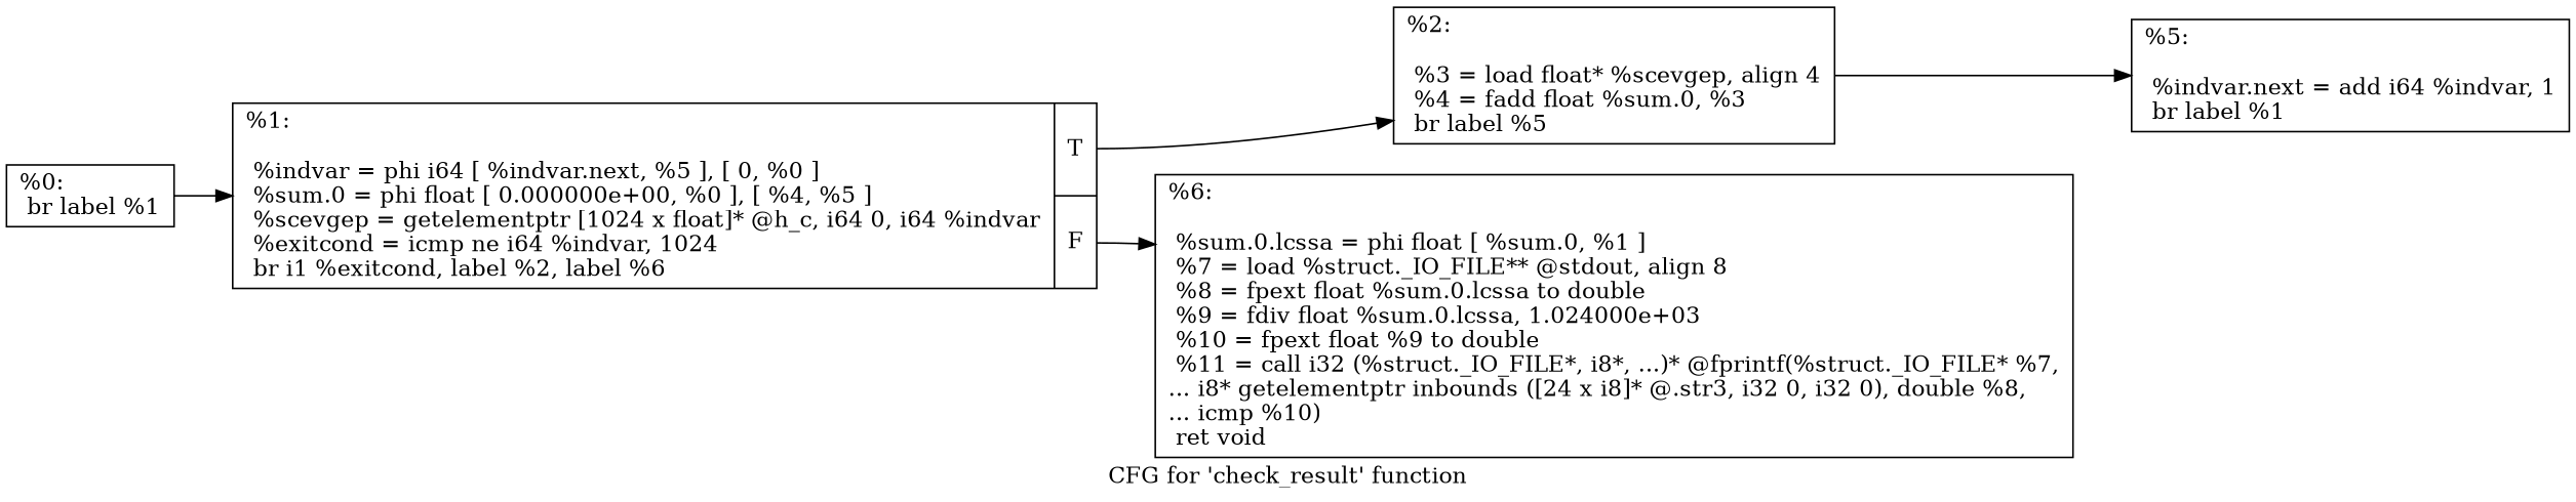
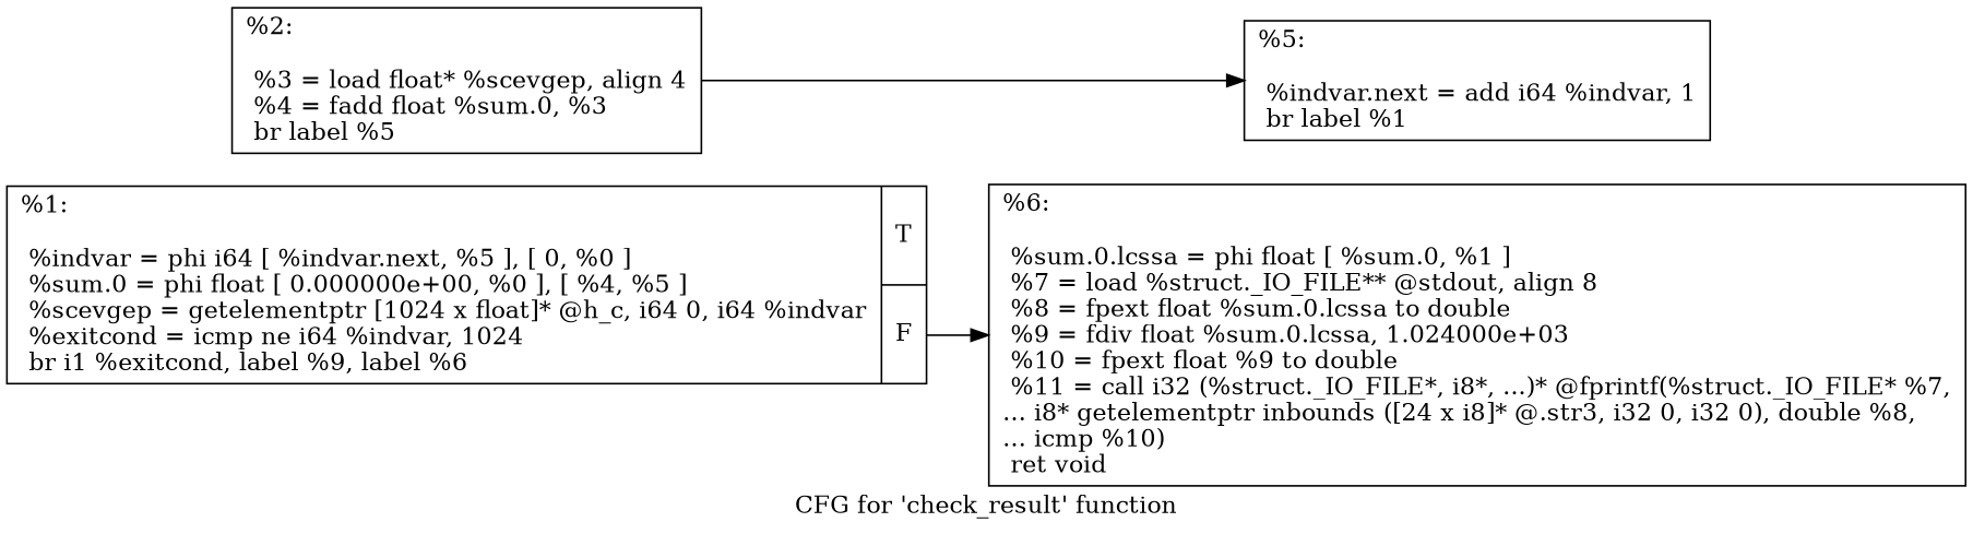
  digraph {
    label="CFG for 'check_result' function"
    rankdir=LR
    node [shape=record]
-   n1 [label="{%0:\l  br label %1\l}"]
-   n2 [label="{%1:\l\l  %indvar = phi i64 [ %indvar.next, %5 ], [ 0, %0 ]\l  %sum.0 = phi float [ 0.000000e+00, %0 ], [ %4, %5 ]\l  %scevgep = getelementptr [1024 x float]* @h_c, i64 0, i64 %indvar\l  %exitcond = icmp ne i64 %indvar, 1024\l  br i1 %exitcond, label %2, label %6\l|{<s0>T|<s1>F}}"]
+   n2 [label="{%1:\l\l  %indvar = phi i64 [ %indvar.next, %5 ], [ 0, %0 ]\l  %sum.0 = phi float [ 0.000000e+00, %0 ], [ %4, %5 ]\l  %scevgep = getelementptr [1024 x float]* @h_c, i64 0, i64 %indvar\l  %exitcond = icmp ne i64 %indvar, 1024\l  br i1 %exitcond, label %9, label %6\l|{<s0>T|<s1>F}}"]
    n3 [label="{%2:\l\l  %3 = load float* %scevgep, align 4\l  %4 = fadd float %sum.0, %3\l  br label %5\l}"]
    n4 [label="{%6:\l\l  %sum.0.lcssa = phi float [ %sum.0, %1 ]\l  %7 = load %struct._IO_FILE** @stdout, align 8\l  %8 = fpext float %sum.0.lcssa to double\l  %9 = fdiv float %sum.0.lcssa, 1.024000e+03\l  %10 = fpext float %9 to double\l  %11 = call i32 (%struct._IO_FILE*, i8*, ...)* @fprintf(%struct._IO_FILE* %7,\l... i8* getelementptr inbounds ([24 x i8]* @.str3, i32 0, i32 0), double %8,\l... icmp %10)\l  ret void\l}"]
    n5 [label="{%5:\l\l  %indvar.next = add i64 %indvar, 1\l  br label %1\l}"]
-   n1 -> n2
-   n2 -> n3 [tailport=s0]
    n2 -> n4 [tailport=s1]
    n3 -> n5
  }
